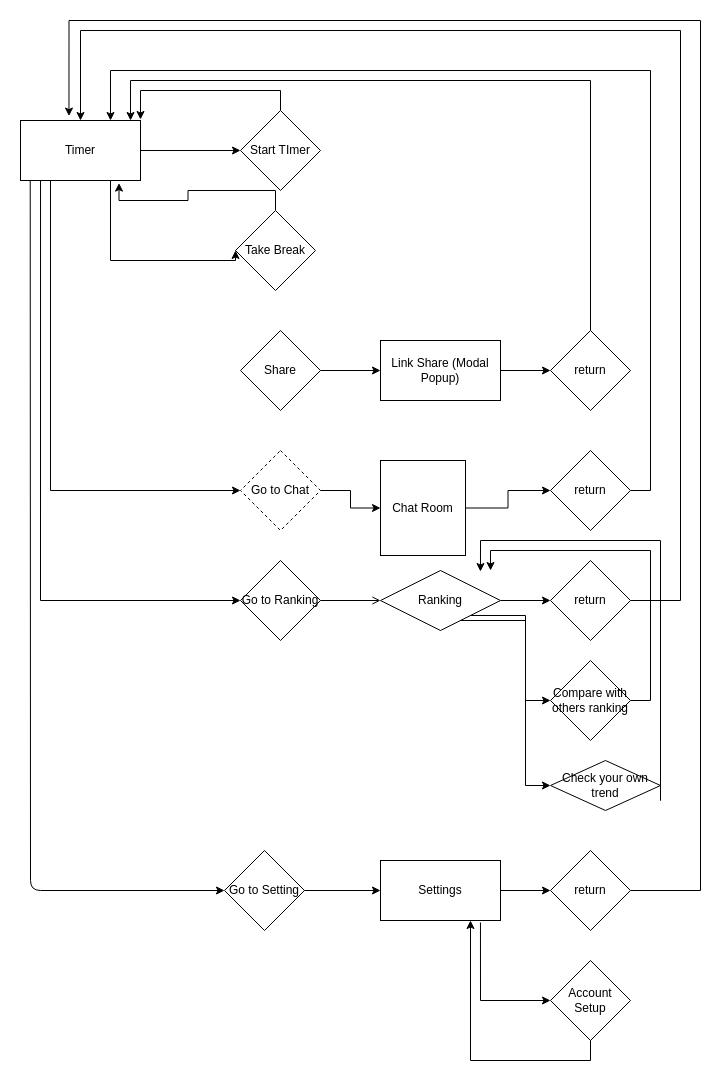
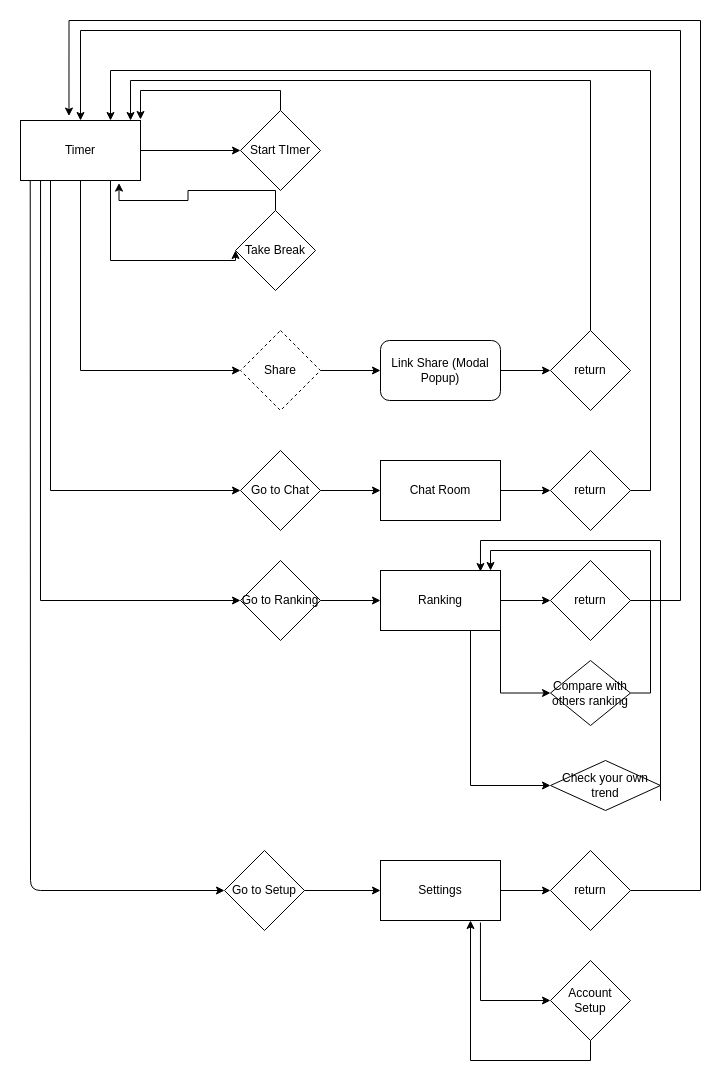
  <mxCell id="0" />
  <mxCell id="1" parent="0" />
  <mxCell id="2" value="" style="edgeStyle=orthogonalEdgeStyle;rounded=0;orthogonalLoop=1;jettySize=auto;html=1;" edge="1" parent="1" source="7" target="9"><mxGeometry relative="1" as="geometry" /></mxCell>
  <mxCell id="3" style="edgeStyle=orthogonalEdgeStyle;rounded=0;orthogonalLoop=1;jettySize=auto;html=1;exitX=0.5;exitY=1;exitDx=0;exitDy=0;entryX=0;entryY=0.5;entryDx=0;entryDy=0;" edge="1" parent="1" source="7" target="11"><mxGeometry relative="1" as="geometry"><mxPoint x="79.706" y="260" as="targetPoint" /><Array as="points"><mxPoint x="110" y="180" /><mxPoint x="110" y="260" /></Array></mxGeometry></mxCell>
+ <mxCell id="4" style="edgeStyle=orthogonalEdgeStyle;rounded=0;orthogonalLoop=1;jettySize=auto;html=1;exitX=0.5;exitY=1;exitDx=0;exitDy=0;entryX=0;entryY=0.5;entryDx=0;entryDy=0;" edge="1" parent="1" source="7" target="15"><mxGeometry relative="1" as="geometry" /></mxCell>
  <mxCell id="5" style="edgeStyle=orthogonalEdgeStyle;rounded=0;orthogonalLoop=1;jettySize=auto;html=1;exitX=0.25;exitY=1;exitDx=0;exitDy=0;entryX=0;entryY=0.5;entryDx=0;entryDy=0;" edge="1" parent="1" source="7" target="19"><mxGeometry relative="1" as="geometry" /></mxCell>
  <mxCell id="6" style="edgeStyle=orthogonalEdgeStyle;rounded=0;orthogonalLoop=1;jettySize=auto;html=1;exitX=0.167;exitY=0.992;exitDx=0;exitDy=0;entryX=0;entryY=0.5;entryDx=0;entryDy=0;exitPerimeter=0;" edge="1" parent="1" source="7" target="25"><mxGeometry relative="1" as="geometry"><Array as="points"><mxPoint x="40" y="600" /></Array></mxGeometry></mxCell>
  <mxCell id="7" value="Timer" style="rounded=0;whiteSpace=wrap;html=1;" vertex="1" parent="1"><mxGeometry x="20" y="120" width="120" height="60" as="geometry" /></mxCell>
  <mxCell id="8" style="edgeStyle=orthogonalEdgeStyle;rounded=0;orthogonalLoop=1;jettySize=auto;html=1;exitX=0.5;exitY=0;exitDx=0;exitDy=0;" edge="1" parent="1" source="9"><mxGeometry relative="1" as="geometry"><mxPoint x="140" y="119" as="targetPoint" /><Array as="points"><mxPoint x="280" y="90" /><mxPoint x="140" y="90" /><mxPoint x="140" y="119" /></Array></mxGeometry></mxCell>
  <mxCell id="9" value="Start TImer" style="rhombus;whiteSpace=wrap;html=1;rounded=0;" vertex="1" parent="1"><mxGeometry x="240" y="110" width="80" height="80" as="geometry" /></mxCell>
  <mxCell id="10" style="edgeStyle=orthogonalEdgeStyle;rounded=0;orthogonalLoop=1;jettySize=auto;html=1;exitX=0.5;exitY=0;exitDx=0;exitDy=0;entryX=0.821;entryY=1.043;entryDx=0;entryDy=0;entryPerimeter=0;" edge="1" parent="1" source="11" target="7"><mxGeometry relative="1" as="geometry" /></mxCell>
  <mxCell id="11" value="Take Break" style="rhombus;whiteSpace=wrap;html=1;rounded=0;" vertex="1" parent="1"><mxGeometry x="235" y="210" width="80" height="80" as="geometry" /></mxCell>
  <mxCell id="12" style="edgeStyle=orthogonalEdgeStyle;rounded=0;orthogonalLoop=1;jettySize=auto;html=1;exitX=1;exitY=0.5;exitDx=0;exitDy=0;entryX=0;entryY=0.5;entryDx=0;entryDy=0;" edge="1" parent="1" source="13" target="17"><mxGeometry relative="1" as="geometry" /></mxCell>
- <mxCell id="13" value="Link Share (Modal Popup)" style="rounded=0;whiteSpace=wrap;html=1;" vertex="1" parent="1"><mxGeometry x="380" y="340" width="120" height="60" as="geometry" /></mxCell>
+ <mxCell id="13" value="Link Share (Modal Popup)" style="whiteSpace=wrap;html=1;rounded=1;" vertex="1" parent="1"><mxGeometry x="380" y="340" width="120" height="60" as="geometry" /></mxCell>
  <mxCell id="14" style="edgeStyle=orthogonalEdgeStyle;rounded=0;orthogonalLoop=1;jettySize=auto;html=1;exitX=1;exitY=0.5;exitDx=0;exitDy=0;entryX=0;entryY=0.5;entryDx=0;entryDy=0;" edge="1" parent="1" source="15" target="13"><mxGeometry relative="1" as="geometry" /></mxCell>
- <mxCell id="15" value="Share" style="rhombus;whiteSpace=wrap;html=1;" vertex="1" parent="1"><mxGeometry x="240" y="330" width="80" height="80" as="geometry" /></mxCell>
+ <mxCell id="15" value="Share" style="rhombus;whiteSpace=wrap;html=1;dashed=1;" vertex="1" parent="1"><mxGeometry x="240" y="330" width="80" height="80" as="geometry" /></mxCell>
  <mxCell id="16" style="edgeStyle=orthogonalEdgeStyle;rounded=0;orthogonalLoop=1;jettySize=auto;html=1;exitX=0.5;exitY=0;exitDx=0;exitDy=0;entryX=0.917;entryY=0;entryDx=0;entryDy=0;entryPerimeter=0;" edge="1" parent="1" source="17" target="7"><mxGeometry relative="1" as="geometry"><Array as="points"><mxPoint x="590" y="80" /><mxPoint x="130" y="80" /></Array></mxGeometry></mxCell>
  <mxCell id="17" value="return" style="rhombus;whiteSpace=wrap;html=1;" vertex="1" parent="1"><mxGeometry x="550" y="330" width="80" height="80" as="geometry" /></mxCell>
  <mxCell id="18" style="edgeStyle=orthogonalEdgeStyle;rounded=0;orthogonalLoop=1;jettySize=auto;html=1;exitX=1;exitY=0.5;exitDx=0;exitDy=0;entryX=0;entryY=0.5;entryDx=0;entryDy=0;" edge="1" parent="1" source="19" target="21"><mxGeometry relative="1" as="geometry" /></mxCell>
- <mxCell id="19" value="Go to Chat" style="rhombus;whiteSpace=wrap;html=1;dashed=1;" vertex="1" parent="1"><mxGeometry x="240" y="450" width="80" height="80" as="geometry" /></mxCell>
+ <mxCell id="19" value="Go to Chat" style="rhombus;whiteSpace=wrap;html=1;" vertex="1" parent="1"><mxGeometry x="240" y="450" width="80" height="80" as="geometry" /></mxCell>
  <mxCell id="20" style="edgeStyle=orthogonalEdgeStyle;rounded=0;orthogonalLoop=1;jettySize=auto;html=1;exitX=1;exitY=0.5;exitDx=0;exitDy=0;entryX=0;entryY=0.5;entryDx=0;entryDy=0;" edge="1" parent="1" source="21" target="23"><mxGeometry relative="1" as="geometry" /></mxCell>
- <mxCell id="21" value="Chat Room" style="rounded=0;whiteSpace=wrap;html=1;" vertex="1" parent="1"><mxGeometry x="380" y="460" width="85" height="95" as="geometry" /></mxCell>
+ <mxCell id="21" value="Chat Room" style="rounded=0;whiteSpace=wrap;html=1;" vertex="1" parent="1"><mxGeometry x="380" y="460" width="120" height="60" as="geometry" /></mxCell>
  <mxCell id="22" style="edgeStyle=orthogonalEdgeStyle;rounded=0;orthogonalLoop=1;jettySize=auto;html=1;exitX=1;exitY=0.5;exitDx=0;exitDy=0;entryX=0.75;entryY=0;entryDx=0;entryDy=0;" edge="1" parent="1" source="23" target="7"><mxGeometry relative="1" as="geometry"><Array as="points"><mxPoint x="650" y="490" /><mxPoint x="650" y="70" /><mxPoint x="110" y="70" /></Array></mxGeometry></mxCell>
  <mxCell id="23" value="return" style="rhombus;whiteSpace=wrap;html=1;" vertex="1" parent="1"><mxGeometry x="550" y="450" width="80" height="80" as="geometry" /></mxCell>
- <mxCell id="24" style="edgeStyle=orthogonalEdgeStyle;rounded=0;orthogonalLoop=1;jettySize=auto;html=1;exitX=1;exitY=0.5;exitDx=0;exitDy=0;entryX=0;entryY=0.5;entryDx=0;entryDy=0;endArrow=open;" edge="1" parent="1" source="25" target="29"><mxGeometry relative="1" as="geometry" /></mxCell>
+ <mxCell id="24" style="edgeStyle=orthogonalEdgeStyle;rounded=0;orthogonalLoop=1;jettySize=auto;html=1;exitX=1;exitY=0.5;exitDx=0;exitDy=0;entryX=0;entryY=0.5;entryDx=0;entryDy=0;" edge="1" parent="1" source="25" target="29"><mxGeometry relative="1" as="geometry" /></mxCell>
  <mxCell id="25" value="Go to Ranking" style="rhombus;whiteSpace=wrap;html=1;" vertex="1" parent="1"><mxGeometry x="240" y="560" width="80" height="80" as="geometry" /></mxCell>
  <mxCell id="26" style="edgeStyle=orthogonalEdgeStyle;rounded=0;orthogonalLoop=1;jettySize=auto;html=1;exitX=1;exitY=0.5;exitDx=0;exitDy=0;entryX=0;entryY=0.5;entryDx=0;entryDy=0;" edge="1" parent="1" source="29" target="31"><mxGeometry relative="1" as="geometry" /></mxCell>
  <mxCell id="27" style="edgeStyle=orthogonalEdgeStyle;rounded=0;orthogonalLoop=1;jettySize=auto;html=1;exitX=1;exitY=1;exitDx=0;exitDy=0;entryX=0;entryY=0.5;entryDx=0;entryDy=0;" edge="1" parent="1" source="29" target="33"><mxGeometry relative="1" as="geometry" /></mxCell>
  <mxCell id="28" style="edgeStyle=orthogonalEdgeStyle;rounded=0;orthogonalLoop=1;jettySize=auto;html=1;exitX=0.75;exitY=1;exitDx=0;exitDy=0;entryX=0;entryY=0.5;entryDx=0;entryDy=0;" edge="1" parent="1" source="29" target="35"><mxGeometry relative="1" as="geometry" /></mxCell>
- <mxCell id="29" value="Ranking" style="rhombus;whiteSpace=wrap;html=1;" vertex="1" parent="1"><mxGeometry x="380" y="570" width="120" height="60" as="geometry" /></mxCell>
+ <mxCell id="29" value="Ranking" style="rounded=0;whiteSpace=wrap;html=1;" vertex="1" parent="1"><mxGeometry x="380" y="570" width="120" height="60" as="geometry" /></mxCell>
  <mxCell id="30" style="edgeStyle=orthogonalEdgeStyle;rounded=0;orthogonalLoop=1;jettySize=auto;html=1;exitX=1;exitY=0.5;exitDx=0;exitDy=0;entryX=0.5;entryY=0;entryDx=0;entryDy=0;" edge="1" parent="1" source="31" target="7"><mxGeometry relative="1" as="geometry"><Array as="points"><mxPoint x="680" y="600" /><mxPoint x="680" y="30" /><mxPoint x="80" y="30" /></Array></mxGeometry></mxCell>
  <mxCell id="31" value="return" style="rhombus;whiteSpace=wrap;html=1;" vertex="1" parent="1"><mxGeometry x="550" y="560" width="80" height="80" as="geometry" /></mxCell>
  <mxCell id="32" style="edgeStyle=orthogonalEdgeStyle;rounded=0;orthogonalLoop=1;jettySize=auto;html=1;exitX=1;exitY=0.5;exitDx=0;exitDy=0;entryX=0.917;entryY=0;entryDx=0;entryDy=0;entryPerimeter=0;" edge="1" parent="1" source="33" target="29"><mxGeometry relative="1" as="geometry" /></mxCell>
- <mxCell id="33" value="Compare with others ranking" style="rhombus;whiteSpace=wrap;html=1;" vertex="1" parent="1"><mxGeometry x="550" y="660" width="80" height="80" as="geometry" /></mxCell>
+ <mxCell id="33" value="Compare with others ranking" style="rhombus;whiteSpace=wrap;html=1;" vertex="1" parent="1"><mxGeometry x="550" y="660" width="80" height="65" as="geometry" /></mxCell>
  <mxCell id="34" style="edgeStyle=orthogonalEdgeStyle;rounded=0;orthogonalLoop=1;jettySize=auto;html=1;exitX=1;exitY=0.5;exitDx=0;exitDy=0;entryX=0.833;entryY=0.017;entryDx=0;entryDy=0;entryPerimeter=0;" edge="1" parent="1" source="35" target="29"><mxGeometry relative="1" as="geometry"><Array as="points"><mxPoint x="660" y="800" /><mxPoint x="660" y="540" /><mxPoint x="480" y="540" /></Array></mxGeometry></mxCell>
  <mxCell id="35" value="Check your own trend" style="rhombus;whiteSpace=wrap;html=1;" vertex="1" parent="1"><mxGeometry x="550" y="760" width="110" height="50" as="geometry" /></mxCell>
  <mxCell id="36" style="edgeStyle=orthogonalEdgeStyle;rounded=0;orthogonalLoop=1;jettySize=auto;html=1;exitX=1;exitY=0.5;exitDx=0;exitDy=0;entryX=0;entryY=0.5;entryDx=0;entryDy=0;" edge="1" parent="1" source="37" target="40"><mxGeometry relative="1" as="geometry"><mxPoint x="360" y="889.857" as="targetPoint" /></mxGeometry></mxCell>
- <mxCell id="37" value="Go to Setting" style="rhombus;whiteSpace=wrap;html=1;" vertex="1" parent="1"><mxGeometry x="224" y="850" width="80" height="80" as="geometry" /></mxCell>
+ <mxCell id="37" value="Go to Setup" style="rhombus;whiteSpace=wrap;html=1;" vertex="1" parent="1"><mxGeometry x="224" y="850" width="80" height="80" as="geometry" /></mxCell>
  <mxCell id="38" style="edgeStyle=orthogonalEdgeStyle;rounded=0;orthogonalLoop=1;jettySize=auto;html=1;exitX=1;exitY=0.5;exitDx=0;exitDy=0;entryX=0;entryY=0.5;entryDx=0;entryDy=0;" edge="1" parent="1" source="40" target="43"><mxGeometry relative="1" as="geometry" /></mxCell>
  <mxCell id="39" style="edgeStyle=orthogonalEdgeStyle;rounded=0;orthogonalLoop=1;jettySize=auto;html=1;exitX=0.833;exitY=1.033;exitDx=0;exitDy=0;entryX=0;entryY=0.5;entryDx=0;entryDy=0;exitPerimeter=0;" edge="1" parent="1" source="40" target="45"><mxGeometry relative="1" as="geometry"><Array as="points"><mxPoint x="480" y="1000" /></Array></mxGeometry></mxCell>
  <mxCell id="40" value="Settings" style="rounded=0;whiteSpace=wrap;html=1;" vertex="1" parent="1"><mxGeometry x="380" y="860" width="120" height="60" as="geometry" /></mxCell>
  <mxCell id="41" value="" style="endArrow=classic;html=1;exitX=0.081;exitY=0.994;exitDx=0;exitDy=0;exitPerimeter=0;entryX=0;entryY=0.5;entryDx=0;entryDy=0;" edge="1" parent="1" source="7" target="37"><mxGeometry width="50" height="50" relative="1" as="geometry"><mxPoint x="224" y="730" as="sourcePoint" /><mxPoint x="274" y="680" as="targetPoint" /><Array as="points"><mxPoint x="30" y="890" /></Array></mxGeometry></mxCell>
  <mxCell id="42" style="edgeStyle=orthogonalEdgeStyle;rounded=0;orthogonalLoop=1;jettySize=auto;html=1;exitX=1;exitY=0.5;exitDx=0;exitDy=0;entryX=0.404;entryY=-0.074;entryDx=0;entryDy=0;entryPerimeter=0;" edge="1" parent="1" source="43" target="7"><mxGeometry relative="1" as="geometry"><Array as="points"><mxPoint x="700" y="890" /><mxPoint x="700" y="20" /><mxPoint x="69" y="20" /></Array></mxGeometry></mxCell>
  <mxCell id="43" value="return" style="rhombus;whiteSpace=wrap;html=1;" vertex="1" parent="1"><mxGeometry x="550" y="850" width="80" height="80" as="geometry" /></mxCell>
  <mxCell id="44" style="edgeStyle=orthogonalEdgeStyle;rounded=0;orthogonalLoop=1;jettySize=auto;html=1;exitX=0.5;exitY=1;exitDx=0;exitDy=0;entryX=0.75;entryY=1;entryDx=0;entryDy=0;" edge="1" parent="1" source="45" target="40"><mxGeometry relative="1" as="geometry" /></mxCell>
  <mxCell id="45" value="Account Setup" style="rhombus;whiteSpace=wrap;html=1;" vertex="1" parent="1"><mxGeometry x="550" y="960" width="80" height="80" as="geometry" /></mxCell>
